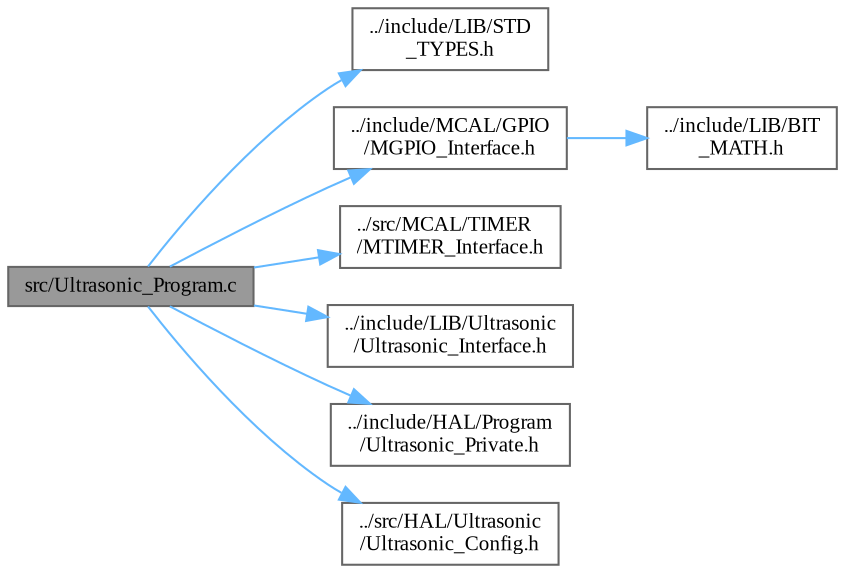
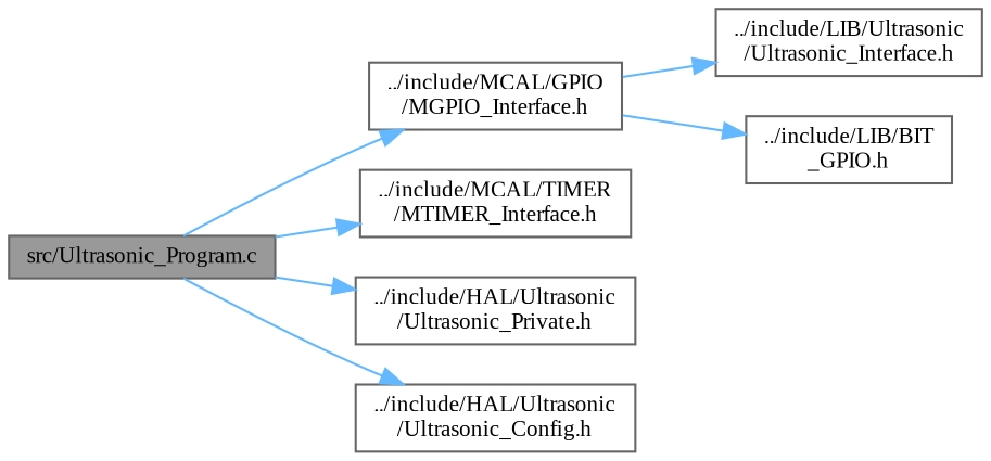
  digraph {
    fontname="Liberation Serif"
    rankdir=LR
    node [color=grey40 fillcolor=white fontname="Liberation Serif" fontsize=10 shape=box style=filled]
    edge [color=steelblue1 fontname="Liberation Serif" fontsize=10 labelfontname=Helvetica labelfontsize=10 style=solid]
    n1 [color=gray40 fillcolor=grey60 fontcolor=black height=0.2 label="src/Ultrasonic_Program.c" width=0.4]
-   n2 [height=0.2 label="../include/LIB/STD\l_TYPES.h" width=0.4]
    n3 [height=0.2 label="../include/MCAL/GPIO\l/MGPIO_Interface.h" width=0.4]
-   n4 [height=0.2 label="../src/MCAL/TIMER\l/MTIMER_Interface.h" width=0.4]
+   n4 [height=0.2 label="../include/MCAL/TIMER\l/MTIMER_Interface.h" width=0.4]
    n5 [height=0.2 label="../include/LIB/Ultrasonic\l/Ultrasonic_Interface.h" width=0.4]
-   n6 [height=0.2 label="../include/HAL/Program\l/Ultrasonic_Private.h" width=0.4]
-   n7 [height=0.2 label="../src/HAL/Ultrasonic\l/Ultrasonic_Config.h" width=0.4]
-   n8 [height=0.2 label="../include/LIB/BIT\l_MATH.h" width=0.4]
-   n1 -> n2
+   n6 [height=0.2 label="../include/HAL/Ultrasonic\l/Ultrasonic_Private.h" width=0.4]
+   n7 [height=0.2 label="../include/HAL/Ultrasonic\l/Ultrasonic_Config.h" width=0.4]
+   n8 [height=0.2 label="../include/LIB/BIT\l_GPIO.h" width=0.4]
    n1 -> n3
    n1 -> n4
-   n1 -> n5
+   n3 -> n5
    n1 -> n6
    n1 -> n7
    n3 -> n8
  }
